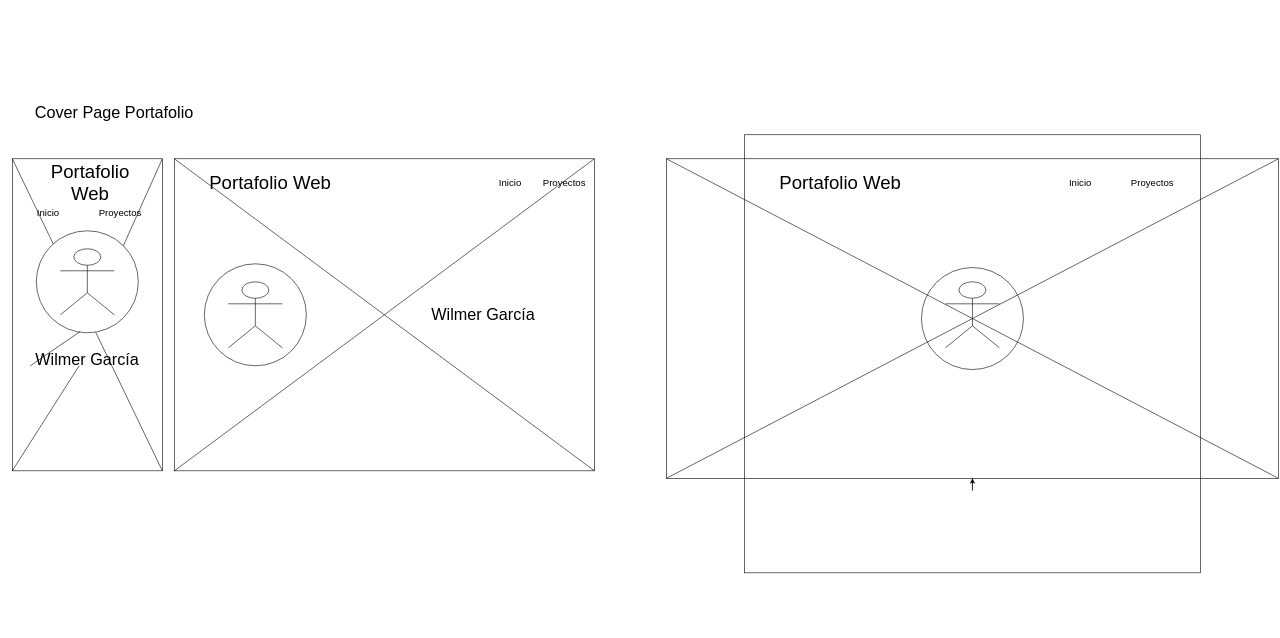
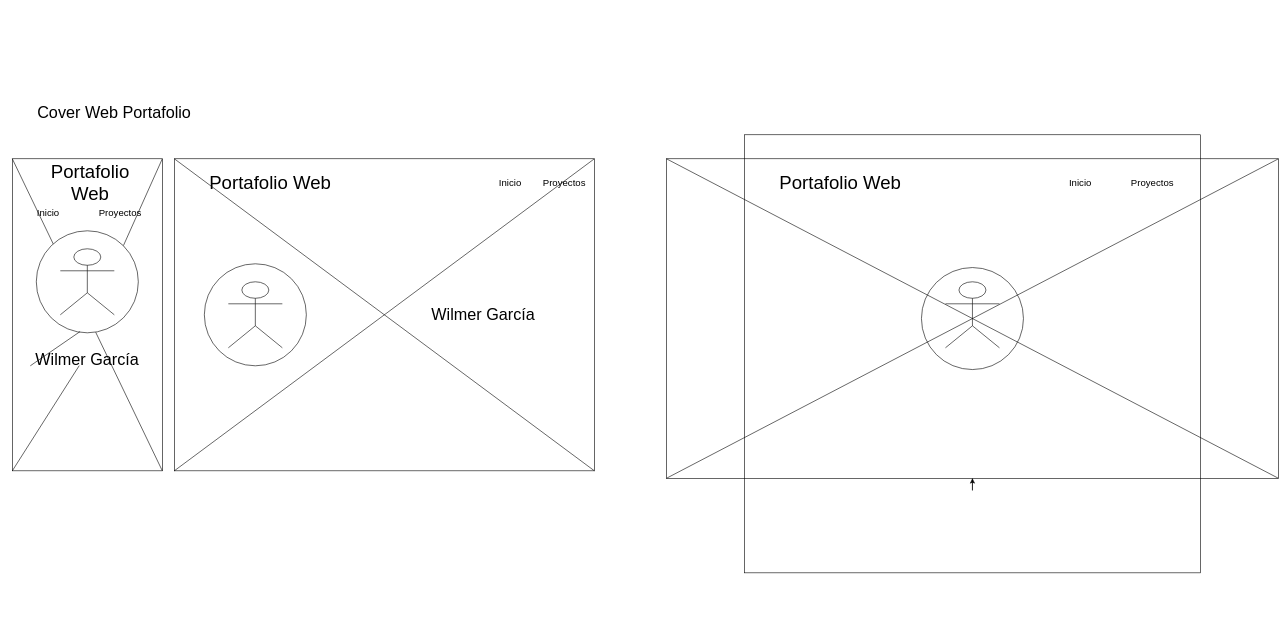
  <mxCell id="0" />
  <mxCell id="1" parent="0" />
  <mxCell id="2" value="" style="rounded=0;whiteSpace=wrap;html=1;" parent="1" vertex="1"><mxGeometry x="20" y="264" width="250" height="520" as="geometry" /></mxCell>
  <mxCell id="3" value="" style="rounded=0;whiteSpace=wrap;html=1;" parent="1" vertex="1"><mxGeometry x="290" y="264" width="700" height="520" as="geometry" /></mxCell>
  <mxCell id="4" value="" style="rounded=0;whiteSpace=wrap;html=1;rotation=90;" parent="1" vertex="1"><mxGeometry x="1353.75" y="20.25" width="532.5" height="1020" as="geometry" /></mxCell>
- <mxCell id="5" value="Cover Page Portafolio" style="text;html=1;strokeColor=none;fillColor=none;align=center;verticalAlign=middle;whiteSpace=wrap;rounded=0;fontSize=27;" parent="1" vertex="1"><mxGeometry x="20" y="176.5" width="340" height="20" as="geometry" /></mxCell>
+ <mxCell id="5" value="Cover Web Portafolio" style="text;html=1;strokeColor=none;fillColor=none;align=center;verticalAlign=middle;whiteSpace=wrap;rounded=0;fontSize=27;" parent="1" vertex="1"><mxGeometry x="20" y="176.5" width="340" height="20" as="geometry" /></mxCell>
  <mxCell id="6" value="" style="endArrow=none;html=1;exitX=1;exitY=0;exitDx=0;exitDy=0;" parent="1" source="8" edge="1"><mxGeometry width="50" height="50" relative="1" as="geometry"><mxPoint x="220" y="314" as="sourcePoint" /><mxPoint x="270" y="264" as="targetPoint" /></mxGeometry></mxCell>
  <mxCell id="7" value="" style="endArrow=none;html=1;exitX=1;exitY=1;exitDx=0;exitDy=0;entryX=0;entryY=0;entryDx=0;entryDy=0;" parent="1" source="2" target="2" edge="1"><mxGeometry width="50" height="50" relative="1" as="geometry"><mxPoint x="30" y="794" as="sourcePoint" /><mxPoint x="280" y="274" as="targetPoint" /></mxGeometry></mxCell>
  <mxCell id="8" value="" style="ellipse;whiteSpace=wrap;html=1;aspect=fixed;" parent="1" vertex="1"><mxGeometry x="60" y="384" width="170" height="170" as="geometry" /></mxCell>
  <mxCell id="9" value="" style="endArrow=none;html=1;exitX=0;exitY=1;exitDx=0;exitDy=0;entryX=0.429;entryY=0.988;entryDx=0;entryDy=0;entryPerimeter=0;" parent="1" source="30" target="8" edge="1"><mxGeometry width="50" height="50" relative="1" as="geometry"><mxPoint x="20" y="784" as="sourcePoint" /><mxPoint x="270" y="264" as="targetPoint" /></mxGeometry></mxCell>
  <mxCell id="10" value="" style="shape=umlActor;verticalLabelPosition=bottom;verticalAlign=top;html=1;outlineConnect=0;" parent="1" vertex="1"><mxGeometry x="100" y="414" width="90" height="110" as="geometry" /></mxCell>
  <mxCell id="11" value="Portafolio Web" style="text;html=1;strokeColor=none;fillColor=none;align=center;verticalAlign=middle;whiteSpace=wrap;rounded=0;fontSize=31;" parent="1" vertex="1"><mxGeometry x="70" y="294" width="160" height="20" as="geometry" /></mxCell>
  <mxCell id="12" value="Inicio" style="text;html=1;strokeColor=none;fillColor=none;align=center;verticalAlign=middle;whiteSpace=wrap;rounded=0;fontSize=16;" parent="1" vertex="1"><mxGeometry x="60" y="344" width="40" height="20" as="geometry" /></mxCell>
  <mxCell id="13" value="Proyectos" style="text;html=1;strokeColor=none;fillColor=none;align=center;verticalAlign=middle;whiteSpace=wrap;rounded=0;fontSize=16;" parent="1" vertex="1"><mxGeometry x="180" y="344" width="40" height="20" as="geometry" /></mxCell>
  <mxCell id="14" value="Portafolio Web" style="text;html=1;strokeColor=none;fillColor=none;align=center;verticalAlign=middle;whiteSpace=wrap;rounded=0;fontSize=31;" parent="1" vertex="1"><mxGeometry x="310" y="294" width="280" height="20" as="geometry" /></mxCell>
  <mxCell id="15" value="Inicio" style="text;html=1;strokeColor=none;fillColor=none;align=center;verticalAlign=middle;whiteSpace=wrap;rounded=0;fontSize=16;" parent="1" vertex="1"><mxGeometry x="830" y="294" width="40" height="20" as="geometry" /></mxCell>
  <mxCell id="16" value="Proyectos" style="text;html=1;strokeColor=none;fillColor=none;align=center;verticalAlign=middle;whiteSpace=wrap;rounded=0;fontSize=16;" parent="1" vertex="1"><mxGeometry x="920" y="294" width="40" height="20" as="geometry" /></mxCell>
  <mxCell id="17" value="" style="endArrow=none;html=1;fontSize=16;entryX=0;entryY=0;entryDx=0;entryDy=0;exitX=1;exitY=1;exitDx=0;exitDy=0;" parent="1" source="3" target="3" edge="1"><mxGeometry width="50" height="50" relative="1" as="geometry"><mxPoint x="620" y="484" as="sourcePoint" /><mxPoint x="670" y="434" as="targetPoint" /></mxGeometry></mxCell>
  <mxCell id="18" value="" style="endArrow=none;html=1;fontSize=16;entryX=1;entryY=0;entryDx=0;entryDy=0;exitX=0;exitY=1;exitDx=0;exitDy=0;" parent="1" source="3" target="3" edge="1"><mxGeometry width="50" height="50" relative="1" as="geometry"><mxPoint x="620" y="484" as="sourcePoint" /><mxPoint x="670" y="434" as="targetPoint" /></mxGeometry></mxCell>
  <mxCell id="19" style="edgeStyle=orthogonalEdgeStyle;rounded=0;orthogonalLoop=1;jettySize=auto;html=1;exitX=1;exitY=0.5;exitDx=0;exitDy=0;fontSize=16;" parent="1" source="4" target="4" edge="1"><mxGeometry relative="1" as="geometry" /></mxCell>
  <mxCell id="20" value="" style="ellipse;whiteSpace=wrap;html=1;aspect=fixed;" parent="1" vertex="1"><mxGeometry x="340" y="439" width="170" height="170" as="geometry" /></mxCell>
  <mxCell id="21" value="" style="shape=umlActor;verticalLabelPosition=bottom;verticalAlign=top;html=1;outlineConnect=0;" parent="1" vertex="1"><mxGeometry x="380" y="469" width="90" height="110" as="geometry" /></mxCell>
  <mxCell id="22" value="Portafolio Web" style="text;html=1;strokeColor=none;fillColor=none;align=center;verticalAlign=middle;whiteSpace=wrap;rounded=0;fontSize=31;" parent="1" vertex="1"><mxGeometry x="1260" y="294" width="280" height="20" as="geometry" /></mxCell>
  <mxCell id="23" value="Inicio" style="text;html=1;strokeColor=none;fillColor=none;align=center;verticalAlign=middle;whiteSpace=wrap;rounded=0;fontSize=16;" parent="1" vertex="1"><mxGeometry x="1780" y="294" width="40" height="20" as="geometry" /></mxCell>
  <mxCell id="24" value="" style="ellipse;whiteSpace=wrap;html=1;aspect=fixed;" parent="1" vertex="1"><mxGeometry x="1535" y="445.25" width="170" height="170" as="geometry" /></mxCell>
  <mxCell id="25" value="" style="shape=umlActor;verticalLabelPosition=bottom;verticalAlign=top;html=1;outlineConnect=0;" parent="1" vertex="1"><mxGeometry x="1575" y="469" width="90" height="110" as="geometry" /></mxCell>
  <mxCell id="26" value="" style="endArrow=none;html=1;fontSize=16;entryX=0;entryY=1;entryDx=0;entryDy=0;exitX=1;exitY=0;exitDx=0;exitDy=0;" parent="1" source="4" target="4" edge="1"><mxGeometry width="50" height="50" relative="1" as="geometry"><mxPoint x="1460" y="654" as="sourcePoint" /><mxPoint x="1510" y="604" as="targetPoint" /></mxGeometry></mxCell>
  <mxCell id="27" value="" style="endArrow=none;html=1;fontSize=16;exitX=1;exitY=1;exitDx=0;exitDy=0;entryX=0;entryY=0;entryDx=0;entryDy=0;" parent="1" source="4" target="4" edge="1"><mxGeometry width="50" height="50" relative="1" as="geometry"><mxPoint x="1460" y="654" as="sourcePoint" /><mxPoint x="1510" y="604" as="targetPoint" /></mxGeometry></mxCell>
  <mxCell id="28" value="" style="rounded=0;whiteSpace=wrap;html=1;fontSize=16;fillColor=none;" parent="1" vertex="1"><mxGeometry x="1240" y="224" width="760" height="730" as="geometry" /></mxCell>
  <mxCell id="29" value="Wilmer García" style="text;html=1;strokeColor=none;fillColor=none;align=center;verticalAlign=middle;whiteSpace=wrap;rounded=0;fontSize=27;" parent="1" vertex="1"><mxGeometry x="710" y="514" width="190" height="20" as="geometry" /></mxCell>
  <mxCell id="30" value="Wilmer García" style="text;html=1;strokeColor=none;fillColor=none;align=center;verticalAlign=middle;whiteSpace=wrap;rounded=0;fontSize=27;" parent="1" vertex="1"><mxGeometry x="50" y="589" width="190" height="20" as="geometry" /></mxCell>
  <mxCell id="31" value="" style="endArrow=none;html=1;exitX=0;exitY=1;exitDx=0;exitDy=0;entryX=0.429;entryY=0.988;entryDx=0;entryDy=0;entryPerimeter=0;" parent="1" source="2" target="30" edge="1"><mxGeometry width="50" height="50" relative="1" as="geometry"><mxPoint x="20" y="784" as="sourcePoint" /><mxPoint x="132.93" y="551.96" as="targetPoint" /></mxGeometry></mxCell>
  <mxCell id="32" value="Proyectos" style="text;html=1;strokeColor=none;fillColor=none;align=center;verticalAlign=middle;whiteSpace=wrap;rounded=0;fontSize=16;" parent="1" vertex="1"><mxGeometry x="1900" y="294" width="40" height="20" as="geometry" /></mxCell>
